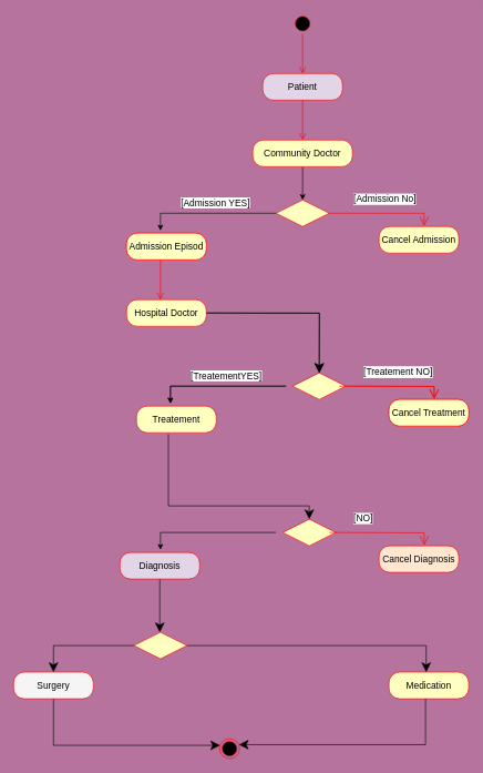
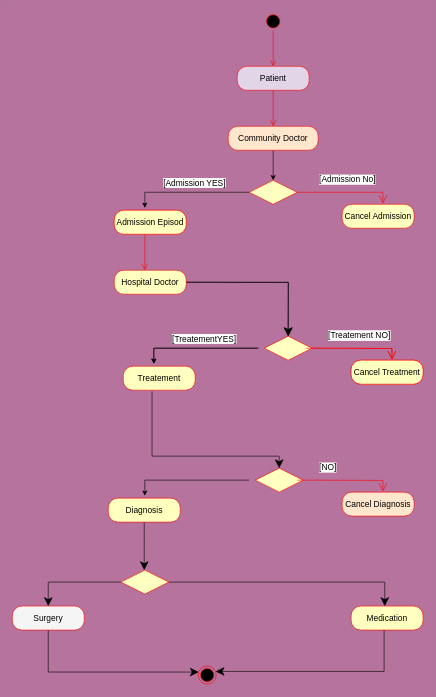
  <mxCell id="0" />
  <mxCell id="1" parent="0" />
  <mxCell id="2" value="" style="ellipse;html=1;shape=startState;fillColor=#000000;strokeColor=#ff0000;" parent="1" vertex="1"><mxGeometry x="440" y="20" width="30" height="30" as="geometry" /></mxCell>
  <mxCell id="3" value="" style="edgeStyle=orthogonalEdgeStyle;html=1;verticalAlign=bottom;endArrow=open;endSize=8;strokeColor=#ff0000;rounded=0;" parent="1" source="2" edge="1"><mxGeometry relative="1" as="geometry"><mxPoint x="455" y="110" as="targetPoint" /></mxGeometry></mxCell>
  <mxCell id="4" value="&lt;font style=&quot;font-size: 14px;&quot;&gt;Patient&lt;/font&gt;" style="rounded=1;whiteSpace=wrap;html=1;arcSize=40;fontColor=#000000;fillColor=#e1d5e7;strokeColor=#ff0000;" parent="1" vertex="1"><mxGeometry x="395" y="110" width="120" height="40" as="geometry" /></mxCell>
  <mxCell id="5" value="" style="edgeStyle=orthogonalEdgeStyle;html=1;verticalAlign=bottom;endArrow=open;endSize=8;strokeColor=#ff0000;rounded=0;" parent="1" source="4" edge="1"><mxGeometry relative="1" as="geometry"><mxPoint x="455" y="210" as="targetPoint" /></mxGeometry></mxCell>
  <mxCell id="6" value="" style="edgeStyle=orthogonalEdgeStyle;rounded=0;orthogonalLoop=1;jettySize=auto;html=1;" parent="1" source="7" target="9" edge="1"><mxGeometry relative="1" as="geometry" /></mxCell>
- <mxCell id="7" value="&lt;font style=&quot;font-size: 14px;&quot;&gt;Community Doctor&lt;/font&gt;" style="rounded=1;whiteSpace=wrap;html=1;arcSize=40;fontColor=#000000;fillColor=#ffffc0;strokeColor=#ff0000;" parent="1" vertex="1"><mxGeometry x="380" y="210" width="150" height="40" as="geometry" /></mxCell>
+ <mxCell id="7" value="&lt;font style=&quot;font-size: 14px;&quot;&gt;Community Doctor&lt;/font&gt;" style="rounded=1;whiteSpace=wrap;html=1;arcSize=40;fontColor=#000000;fillColor=#ffe6cc;strokeColor=#ff0000;" parent="1" vertex="1"><mxGeometry x="380" y="210" width="150" height="40" as="geometry" /></mxCell>
  <mxCell id="8" value="" style="edgeStyle=orthogonalEdgeStyle;rounded=0;orthogonalLoop=1;jettySize=auto;html=1;entryX=0.425;entryY=-0.1;entryDx=0;entryDy=0;entryPerimeter=0;" parent="1" source="9" target="11" edge="1"><mxGeometry relative="1" as="geometry"><mxPoint x="250" y="320" as="targetPoint" /><Array as="points"><mxPoint x="241" y="320" /></Array></mxGeometry></mxCell>
  <mxCell id="9" value="" style="rhombus;whiteSpace=wrap;html=1;fillColor=#ffffc0;strokeColor=#ff0000;" parent="1" vertex="1"><mxGeometry x="415" y="300" width="80" height="40" as="geometry" /></mxCell>
  <mxCell id="10" value="&lt;span style=&quot;font-size: 14px;&quot;&gt;[Admission No]&lt;/span&gt;" style="edgeStyle=orthogonalEdgeStyle;html=1;align=left;verticalAlign=bottom;endArrow=open;endSize=12;strokeColor=#ff0000;rounded=0;entryX=0.567;entryY=-0.025;entryDx=0;entryDy=0;entryPerimeter=0;" parent="1" source="9" target="13" edge="1"><mxGeometry x="-0.568" y="10" relative="1" as="geometry"><mxPoint x="640" y="320" as="targetPoint" /><mxPoint as="offset" /></mxGeometry></mxCell>
  <mxCell id="11" value="&lt;font style=&quot;font-size: 14px;&quot;&gt;Admission Episod&lt;/font&gt;" style="rounded=1;whiteSpace=wrap;html=1;arcSize=40;fontColor=#000000;fillColor=#ffffc0;strokeColor=#ff0000;" parent="1" vertex="1"><mxGeometry x="190" y="350" width="120" height="40" as="geometry" /></mxCell>
  <mxCell id="12" value="" style="edgeStyle=orthogonalEdgeStyle;html=1;verticalAlign=bottom;endArrow=open;endSize=8;strokeColor=#ff0000;rounded=0;" parent="1" edge="1"><mxGeometry relative="1" as="geometry"><mxPoint x="241" y="450" as="targetPoint" /><mxPoint x="241" y="390" as="sourcePoint" /></mxGeometry></mxCell>
  <mxCell id="13" value="&lt;font style=&quot;font-size: 14px;&quot;&gt;Cancel Admission&lt;/font&gt;" style="rounded=1;whiteSpace=wrap;html=1;arcSize=40;fontColor=#000000;fillColor=#ffffc0;strokeColor=#ff0000;" parent="1" vertex="1"><mxGeometry x="570" y="340" width="120" height="40" as="geometry" /></mxCell>
  <mxCell id="14" value="&lt;span style=&quot;color: rgb(0, 0, 0); font-family: Helvetica; font-size: 14px; font-style: normal; font-variant-ligatures: normal; font-variant-caps: normal; font-weight: 400; letter-spacing: normal; orphans: 2; text-align: left; text-indent: 0px; text-transform: none; widows: 2; word-spacing: 0px; -webkit-text-stroke-width: 0px; background-color: rgb(255, 255, 255); text-decoration-thickness: initial; text-decoration-style: initial; text-decoration-color: initial; float: none; display: inline !important;&quot;&gt;[Admission YES]&lt;/span&gt;" style="text;whiteSpace=wrap;html=1;fontSize=14;" parent="1" vertex="1"><mxGeometry x="270" y="290" width="130" height="40" as="geometry" /></mxCell>
  <mxCell id="15" value="" style="edgeStyle=orthogonalEdgeStyle;rounded=0;orthogonalLoop=1;jettySize=auto;html=1;fontSize=14;endSize=12;entryX=0.5;entryY=0;entryDx=0;entryDy=0;entryPerimeter=0;" parent="1" source="16" target="24" edge="1"><mxGeometry relative="1" as="geometry" /></mxCell>
  <mxCell id="16" value="&lt;font style=&quot;font-size: 14px;&quot;&gt;Hospital Doctor&lt;/font&gt;" style="rounded=1;whiteSpace=wrap;html=1;arcSize=40;fontColor=#000000;fillColor=#ffffc0;strokeColor=#ff0000;" parent="1" vertex="1"><mxGeometry x="190" y="450" width="120" height="40" as="geometry" /></mxCell>
  <mxCell id="17" value="&lt;font style=&quot;font-size: 14px;&quot;&gt;Admission Episod&lt;/font&gt;" style="rounded=1;whiteSpace=wrap;html=1;arcSize=40;fontColor=#000000;fillColor=#ffffc0;strokeColor=#ff0000;" parent="1" vertex="1"><mxGeometry x="190" y="350" width="120" height="40" as="geometry" /></mxCell>
  <mxCell id="18" value="&lt;span style=&quot;color: rgb(0, 0, 0); font-family: Helvetica; font-size: 14px; font-style: normal; font-variant-ligatures: normal; font-variant-caps: normal; font-weight: 400; letter-spacing: normal; orphans: 2; text-align: left; text-indent: 0px; text-transform: none; widows: 2; word-spacing: 0px; -webkit-text-stroke-width: 0px; background-color: rgb(255, 255, 255); text-decoration-thickness: initial; text-decoration-style: initial; text-decoration-color: initial; float: none; display: inline !important;&quot;&gt;[Admission YES]&lt;/span&gt;" style="text;whiteSpace=wrap;html=1;fontSize=14;" parent="1" vertex="1"><mxGeometry x="270" y="290" width="130" height="40" as="geometry" /></mxCell>
  <mxCell id="19" value="" style="edgeStyle=orthogonalEdgeStyle;rounded=0;orthogonalLoop=1;jettySize=auto;html=1;entryX=0.425;entryY=-0.1;entryDx=0;entryDy=0;entryPerimeter=0;" parent="1" edge="1"><mxGeometry relative="1" as="geometry"><mxPoint x="430" y="580" as="sourcePoint" /><mxPoint x="256" y="606" as="targetPoint" /><Array as="points"><mxPoint x="256" y="580" /></Array></mxGeometry></mxCell>
  <mxCell id="20" value="&lt;span style=&quot;font-size: 14px;&quot;&gt;[Treatement NO]&lt;/span&gt;" style="edgeStyle=orthogonalEdgeStyle;html=1;align=left;verticalAlign=bottom;endArrow=open;endSize=12;strokeColor=#ff0000;rounded=0;entryX=0.567;entryY=-0.025;entryDx=0;entryDy=0;entryPerimeter=0;" parent="1" target="21" edge="1"><mxGeometry x="-0.568" y="10" relative="1" as="geometry"><mxPoint x="655" y="580" as="targetPoint" /><mxPoint x="510" y="580" as="sourcePoint" /><mxPoint as="offset" /></mxGeometry></mxCell>
  <mxCell id="21" value="&lt;font style=&quot;font-size: 14px;&quot;&gt;Cancel Treatment&lt;/font&gt;" style="rounded=1;whiteSpace=wrap;html=1;arcSize=40;fontColor=#000000;fillColor=#ffffc0;strokeColor=#ff0000;" parent="1" vertex="1"><mxGeometry x="585" y="600" width="120" height="40" as="geometry" /></mxCell>
  <mxCell id="22" value="&lt;font style=&quot;font-size: 14px;&quot;&gt;Treatement&lt;/font&gt;" style="rounded=1;whiteSpace=wrap;html=1;arcSize=40;fontColor=#000000;fillColor=#ffffc0;strokeColor=#ff0000;" parent="1" vertex="1"><mxGeometry x="205" y="610" width="120" height="40" as="geometry" /></mxCell>
  <mxCell id="23" value="&lt;span style=&quot;color: rgb(0, 0, 0); font-family: Helvetica; font-size: 14px; font-style: normal; font-variant-ligatures: normal; font-variant-caps: normal; font-weight: 400; letter-spacing: normal; orphans: 2; text-align: left; text-indent: 0px; text-transform: none; widows: 2; word-spacing: 0px; -webkit-text-stroke-width: 0px; background-color: rgb(255, 255, 255); text-decoration-thickness: initial; text-decoration-style: initial; text-decoration-color: initial; float: none; display: inline !important;&quot;&gt;[TreatementYES]&lt;/span&gt;" style="text;whiteSpace=wrap;html=1;fontSize=14;" parent="1" vertex="1"><mxGeometry x="285" y="550" width="130" height="40" as="geometry" /></mxCell>
  <mxCell id="24" value="" style="rhombus;whiteSpace=wrap;html=1;fillColor=#ffffc0;strokeColor=#ff0000;" parent="1" vertex="1"><mxGeometry x="440" y="560" width="80" height="40" as="geometry" /></mxCell>
  <mxCell id="25" value="" style="edgeStyle=orthogonalEdgeStyle;rounded=0;orthogonalLoop=1;jettySize=auto;html=1;fontSize=14;endSize=12;entryX=0.5;entryY=0;entryDx=0;entryDy=0;entryPerimeter=0;" parent="1" edge="1"><mxGeometry relative="1" as="geometry"><mxPoint x="310" y="470" as="sourcePoint" /><mxPoint x="480" y="560" as="targetPoint" /></mxGeometry></mxCell>
  <mxCell id="26" value="&lt;span style=&quot;color: rgb(0, 0, 0); font-family: Helvetica; font-size: 14px; font-style: normal; font-variant-ligatures: normal; font-variant-caps: normal; font-weight: 400; letter-spacing: normal; orphans: 2; text-align: left; text-indent: 0px; text-transform: none; widows: 2; word-spacing: 0px; -webkit-text-stroke-width: 0px; background-color: rgb(255, 255, 255); text-decoration-thickness: initial; text-decoration-style: initial; text-decoration-color: initial; float: none; display: inline !important;&quot;&gt;[TreatementYES]&lt;/span&gt;" style="text;whiteSpace=wrap;html=1;fontSize=14;" parent="1" vertex="1"><mxGeometry x="285" y="550" width="130" height="40" as="geometry" /></mxCell>
  <mxCell id="27" value="&lt;span style=&quot;font-size: 14px;&quot;&gt;[Treatement NO]&lt;/span&gt;" style="edgeStyle=orthogonalEdgeStyle;html=1;align=left;verticalAlign=bottom;endArrow=open;endSize=12;strokeColor=#ff0000;rounded=0;entryX=0.567;entryY=-0.025;entryDx=0;entryDy=0;entryPerimeter=0;" parent="1" target="29" edge="1"><mxGeometry x="-0.568" y="10" relative="1" as="geometry"><mxPoint x="655" y="580" as="targetPoint" /><mxPoint x="510" y="580" as="sourcePoint" /><mxPoint as="offset" /></mxGeometry></mxCell>
  <mxCell id="28" value="" style="edgeStyle=orthogonalEdgeStyle;rounded=0;orthogonalLoop=1;jettySize=auto;html=1;entryX=0.425;entryY=-0.1;entryDx=0;entryDy=0;entryPerimeter=0;" parent="1" edge="1"><mxGeometry relative="1" as="geometry"><mxPoint x="430" y="580" as="sourcePoint" /><mxPoint x="256" y="606" as="targetPoint" /><Array as="points"><mxPoint x="256" y="580" /></Array></mxGeometry></mxCell>
  <mxCell id="29" value="&lt;font style=&quot;font-size: 14px;&quot;&gt;Cancel Treatment&lt;/font&gt;" style="rounded=1;whiteSpace=wrap;html=1;arcSize=40;fontColor=#000000;fillColor=#ffffc0;strokeColor=#ff0000;" parent="1" vertex="1"><mxGeometry x="585" y="600" width="120" height="40" as="geometry" /></mxCell>
  <mxCell id="30" value="" style="rhombus;whiteSpace=wrap;html=1;fillColor=#ffffc0;strokeColor=#ff0000;" parent="1" vertex="1"><mxGeometry x="425" y="780" width="80" height="40" as="geometry" /></mxCell>
  <mxCell id="31" value="" style="edgeStyle=orthogonalEdgeStyle;rounded=0;orthogonalLoop=1;jettySize=auto;html=1;fontSize=14;endSize=12;entryX=0.5;entryY=0;entryDx=0;entryDy=0;entryPerimeter=0;exitX=0.4;exitY=1.05;exitDx=0;exitDy=0;exitPerimeter=0;" parent="1" source="22" edge="1"><mxGeometry relative="1" as="geometry"><mxPoint x="295" y="690" as="sourcePoint" /><mxPoint x="465" y="780" as="targetPoint" /><Array as="points"><mxPoint x="253" y="760" /><mxPoint x="465" y="760" /></Array></mxGeometry></mxCell>
  <mxCell id="32" value="&lt;span style=&quot;font-size: 14px;&quot;&gt;[NO]&lt;/span&gt;" style="edgeStyle=orthogonalEdgeStyle;html=1;align=left;verticalAlign=bottom;endArrow=open;endSize=12;strokeColor=#ff0000;rounded=0;entryX=0.567;entryY=-0.025;entryDx=0;entryDy=0;entryPerimeter=0;" parent="1" target="34" edge="1"><mxGeometry x="-0.568" y="10" relative="1" as="geometry"><mxPoint x="640" y="800" as="targetPoint" /><mxPoint x="495" y="800" as="sourcePoint" /><mxPoint as="offset" /></mxGeometry></mxCell>
  <mxCell id="33" value="" style="edgeStyle=orthogonalEdgeStyle;rounded=0;orthogonalLoop=1;jettySize=auto;html=1;entryX=0.425;entryY=-0.1;entryDx=0;entryDy=0;entryPerimeter=0;" parent="1" edge="1"><mxGeometry relative="1" as="geometry"><mxPoint x="415" y="800" as="sourcePoint" /><mxPoint x="241" y="826" as="targetPoint" /><Array as="points"><mxPoint x="241" y="800" /></Array></mxGeometry></mxCell>
  <mxCell id="34" value="&lt;font style=&quot;font-size: 14px;&quot;&gt;Cancel Diagnosis&lt;/font&gt;" style="rounded=1;whiteSpace=wrap;html=1;arcSize=40;fontColor=#000000;fillColor=#ffe6cc;strokeColor=#ff0000;" parent="1" vertex="1"><mxGeometry x="570" y="820" width="120" height="40" as="geometry" /></mxCell>
  <mxCell id="35" value="" style="edgeStyle=orthogonalEdgeStyle;rounded=0;orthogonalLoop=1;jettySize=auto;html=1;fontSize=14;endSize=12;" parent="1" source="36" edge="1"><mxGeometry relative="1" as="geometry"><mxPoint x="240" y="950" as="targetPoint" /></mxGeometry></mxCell>
- <mxCell id="36" value="&lt;span style=&quot;font-size: 14px;&quot;&gt;Diagnosis&lt;/span&gt;" style="rounded=1;whiteSpace=wrap;html=1;arcSize=40;fontColor=#000000;fillColor=#e1d5e7;strokeColor=#ff0000;" parent="1" vertex="1"><mxGeometry x="180" y="830" width="120" height="40" as="geometry" /></mxCell>
+ <mxCell id="36" value="&lt;span style=&quot;font-size: 14px;&quot;&gt;Diagnosis&lt;/span&gt;" style="rounded=1;whiteSpace=wrap;html=1;arcSize=40;fontColor=#000000;fillColor=#ffffc0;strokeColor=#ff0000;" parent="1" vertex="1"><mxGeometry x="180" y="830" width="120" height="40" as="geometry" /></mxCell>
  <mxCell id="37" value="" style="edgeStyle=orthogonalEdgeStyle;rounded=0;orthogonalLoop=1;jettySize=auto;html=1;fontSize=14;endSize=12;entryX=0.467;entryY=0;entryDx=0;entryDy=0;entryPerimeter=0;" parent="1" source="39" target="41" edge="1"><mxGeometry relative="1" as="geometry"><mxPoint x="640" y="970" as="targetPoint" /></mxGeometry></mxCell>
  <mxCell id="38" value="" style="edgeStyle=orthogonalEdgeStyle;rounded=0;orthogonalLoop=1;jettySize=auto;html=1;fontSize=14;endSize=12;entryX=0.5;entryY=0;entryDx=0;entryDy=0;entryPerimeter=0;" parent="1" source="39" target="43" edge="1"><mxGeometry relative="1" as="geometry"><mxPoint x="160" y="970" as="targetPoint" /></mxGeometry></mxCell>
  <mxCell id="39" value="" style="rhombus;whiteSpace=wrap;html=1;fillColor=#ffffc0;strokeColor=#ff0000;" parent="1" vertex="1"><mxGeometry x="201" y="950" width="80" height="40" as="geometry" /></mxCell>
  <mxCell id="40" value="" style="edgeStyle=orthogonalEdgeStyle;rounded=0;orthogonalLoop=1;jettySize=auto;html=1;fontSize=14;endSize=12;entryX=0.967;entryY=0.3;entryDx=0;entryDy=0;entryPerimeter=0;" parent="1" source="41" target="44" edge="1"><mxGeometry relative="1" as="geometry"><mxPoint x="645" y="1130" as="targetPoint" /><Array as="points"><mxPoint x="640" y="1119" /></Array></mxGeometry></mxCell>
  <mxCell id="41" value="&lt;font style=&quot;font-size: 14px;&quot;&gt;Medication&lt;/font&gt;" style="rounded=1;whiteSpace=wrap;html=1;arcSize=40;fontColor=#000000;fillColor=#ffffc0;strokeColor=#ff0000;" parent="1" vertex="1"><mxGeometry x="585" y="1010" width="120" height="40" as="geometry" /></mxCell>
  <mxCell id="42" value="" style="edgeStyle=orthogonalEdgeStyle;rounded=0;orthogonalLoop=1;jettySize=auto;html=1;fontSize=14;endSize=12;" parent="1" source="43" target="44" edge="1"><mxGeometry relative="1" as="geometry"><mxPoint x="80" y="1120" as="targetPoint" /><Array as="points"><mxPoint x="80" y="1120" /></Array></mxGeometry></mxCell>
  <mxCell id="43" value="&lt;span style=&quot;font-size: 14px;&quot;&gt;Surgery&lt;/span&gt;" style="rounded=1;whiteSpace=wrap;html=1;arcSize=40;fontColor=#000000;fillColor=#f5f5f5;strokeColor=#ff0000;" parent="1" vertex="1"><mxGeometry x="20" y="1010" width="120" height="40" as="geometry" /></mxCell>
  <mxCell id="44" value="" style="ellipse;html=1;shape=endState;fillColor=#000000;strokeColor=#ff0000;fontSize=14;" parent="1" vertex="1"><mxGeometry x="330" y="1110" width="30" height="30" as="geometry" /></mxCell>
